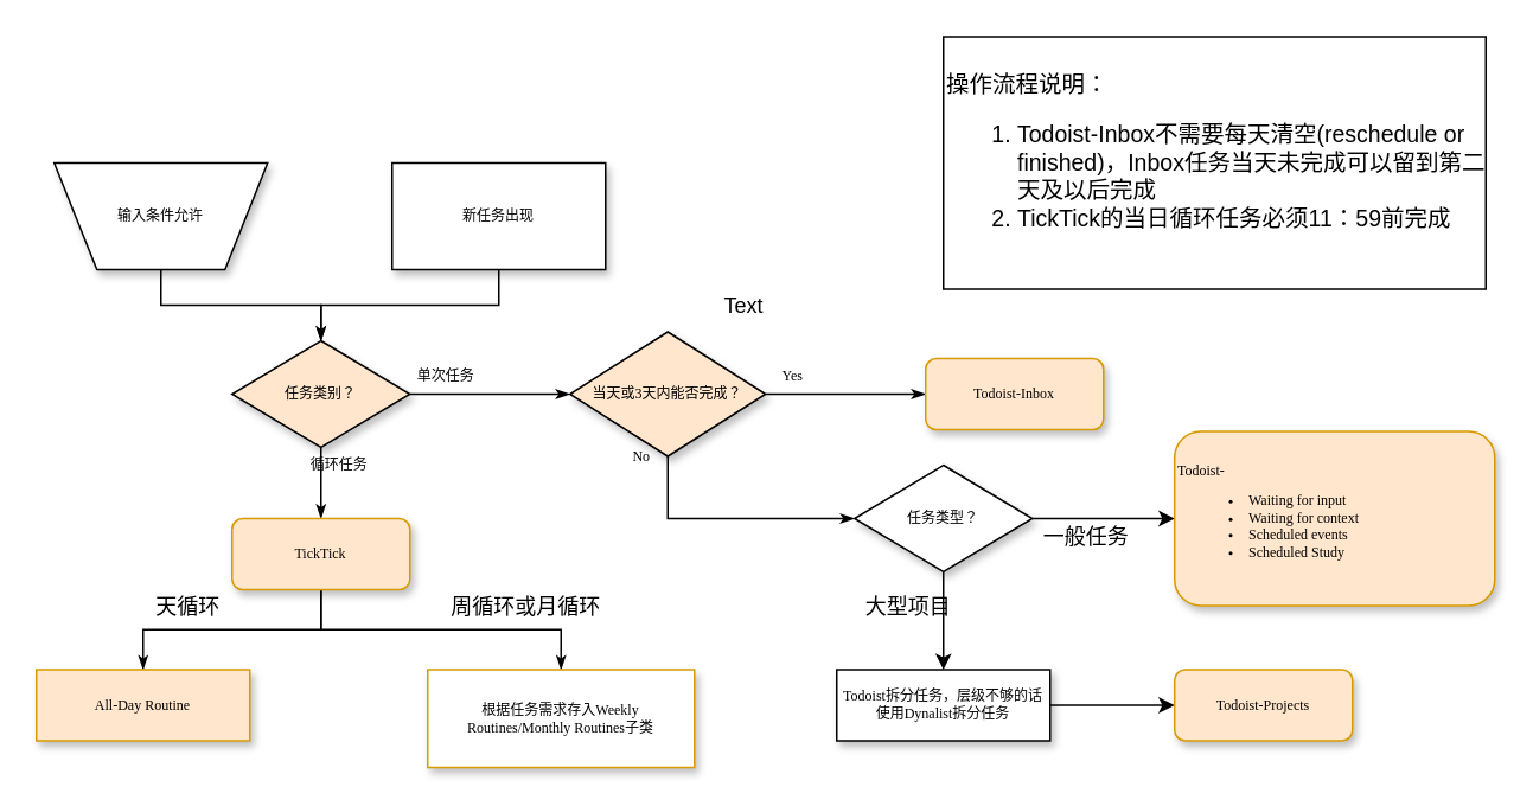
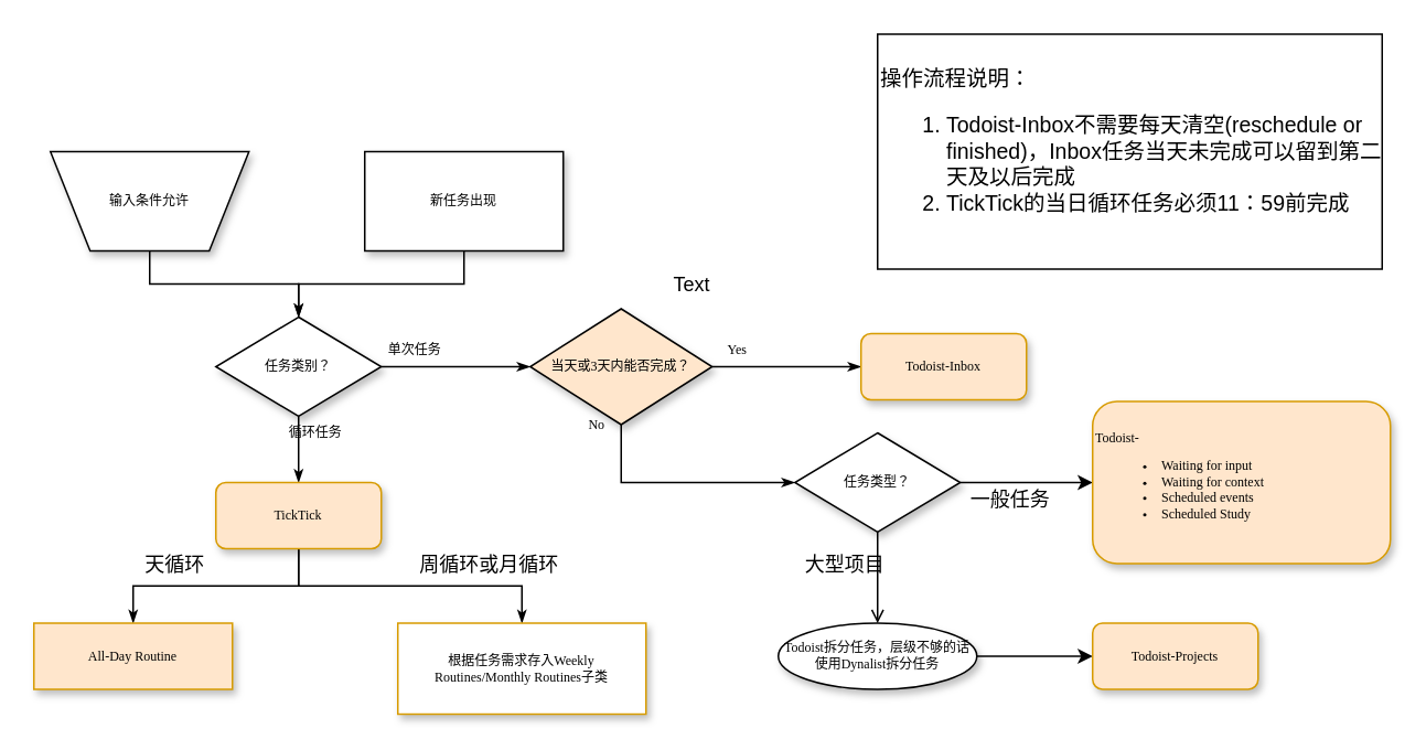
  <mxCell id="0" />
  <mxCell id="1" parent="0" />
  <mxCell id="2" style="edgeStyle=orthogonalEdgeStyle;rounded=0;html=1;labelBackgroundColor=none;startSize=5;endArrow=classicThin;endFill=1;endSize=5;jettySize=auto;orthogonalLoop=1;strokeColor=#000000;strokeWidth=1;fontFamily=Verdana;fontSize=8;fontColor=#000000;" parent="1" source="3" target="8" edge="1"><mxGeometry relative="1" as="geometry" /></mxCell>
  <mxCell id="3" value="输入条件允许" style="shape=trapezoid;whiteSpace=wrap;html=1;rounded=0;shadow=1;labelBackgroundColor=none;strokeColor=#000000;strokeWidth=1;fillColor=#ffffff;fontFamily=Verdana;fontSize=8;fontColor=#000000;align=center;flipV=1;" parent="1" vertex="1"><mxGeometry x="30" y="91" width="120" height="60" as="geometry" /></mxCell>
  <mxCell id="4" style="edgeStyle=orthogonalEdgeStyle;rounded=0;html=1;labelBackgroundColor=none;startSize=5;endArrow=classicThin;endFill=1;endSize=5;jettySize=auto;orthogonalLoop=1;strokeColor=#000000;strokeWidth=1;fontFamily=Verdana;fontSize=8;fontColor=#000000;" parent="1" source="5" target="8" edge="1"><mxGeometry relative="1" as="geometry" /></mxCell>
  <mxCell id="5" value="新任务出现" style="rounded=0;whiteSpace=wrap;html=1;shadow=1;labelBackgroundColor=none;strokeColor=#000000;strokeWidth=1;fillColor=#ffffff;fontFamily=Verdana;fontSize=8;fontColor=#000000;align=center;" parent="1" vertex="1"><mxGeometry x="220" y="91" width="120" height="60" as="geometry" /></mxCell>
  <mxCell id="6" value="单次任务" style="edgeStyle=orthogonalEdgeStyle;rounded=0;html=1;labelBackgroundColor=none;startSize=5;endArrow=classicThin;endFill=1;endSize=5;jettySize=auto;orthogonalLoop=1;strokeColor=#000000;strokeWidth=1;fontFamily=Verdana;fontSize=8;fontColor=#000000;" parent="1" source="8" target="11" edge="1"><mxGeometry x="-0.556" y="10" relative="1" as="geometry"><mxPoint as="offset" /></mxGeometry></mxCell>
  <mxCell id="7" value="循环任务" style="edgeStyle=orthogonalEdgeStyle;rounded=0;html=1;labelBackgroundColor=none;startSize=5;endArrow=classicThin;endFill=1;endSize=5;jettySize=auto;orthogonalLoop=1;strokeColor=#000000;strokeWidth=1;fontFamily=Verdana;fontSize=8;fontColor=#000000;" parent="1" source="8" edge="1"><mxGeometry x="-0.5" y="10" relative="1" as="geometry"><mxPoint as="offset" /><mxPoint x="180" y="291" as="targetPoint" /></mxGeometry></mxCell>
- <mxCell id="8" value="任务类别？" style="rhombus;whiteSpace=wrap;html=1;rounded=0;shadow=1;labelBackgroundColor=none;strokeColor=#000000;strokeWidth=1;fillColor=#ffe6cc;fontFamily=Verdana;fontSize=8;fontColor=#000000;align=center;" parent="1" vertex="1"><mxGeometry x="130" y="191" width="100" height="60" as="geometry" /></mxCell>
+ <mxCell id="8" value="任务类别？" style="rhombus;whiteSpace=wrap;html=1;rounded=0;shadow=1;labelBackgroundColor=none;strokeColor=#000000;strokeWidth=1;fillColor=#ffffff;fontFamily=Verdana;fontSize=8;fontColor=#000000;align=center;" parent="1" vertex="1"><mxGeometry x="130" y="191" width="100" height="60" as="geometry" /></mxCell>
  <mxCell id="9" value="Yes" style="edgeStyle=orthogonalEdgeStyle;rounded=0;html=1;labelBackgroundColor=none;startSize=5;endArrow=classicThin;endFill=1;endSize=5;jettySize=auto;orthogonalLoop=1;strokeColor=#000000;strokeWidth=1;fontFamily=Verdana;fontSize=8;fontColor=#000000;" parent="1" source="11" target="12" edge="1"><mxGeometry x="-0.667" y="10" relative="1" as="geometry"><mxPoint as="offset" /></mxGeometry></mxCell>
  <mxCell id="10" value="No" style="edgeStyle=orthogonalEdgeStyle;rounded=0;html=1;labelBackgroundColor=none;startSize=5;endArrow=classicThin;endFill=1;endSize=5;jettySize=auto;orthogonalLoop=1;strokeColor=#000000;strokeWidth=1;fontFamily=Verdana;fontSize=8;fontColor=#000000;entryX=0;entryY=0.5;entryDx=0;entryDy=0;" parent="1" source="11" target="25" edge="1"><mxGeometry x="-0.5" y="38" relative="1" as="geometry"><mxPoint x="370" y="271" as="targetPoint" /><Array as="points"><mxPoint x="375" y="291" /></Array><mxPoint x="-15" y="3" as="offset" /></mxGeometry></mxCell>
  <mxCell id="11" value="当天或3天内能否完成？" style="rhombus;whiteSpace=wrap;html=1;rounded=0;shadow=1;labelBackgroundColor=none;strokeColor=#000000;strokeWidth=1;fillColor=#ffe6cc;fontFamily=Verdana;fontSize=8;fontColor=#000000;align=center;" parent="1" vertex="1"><mxGeometry x="320" y="186" width="110" height="70" as="geometry" /></mxCell>
  <mxCell id="12" value="Todoist-Inbox" style="rounded=1;whiteSpace=wrap;html=1;shadow=1;labelBackgroundColor=none;strokeColor=#d79b00;strokeWidth=1;fillColor=#ffe6cc;fontFamily=Verdana;fontSize=8;align=center;" parent="1" vertex="1"><mxGeometry x="520" y="201" width="100" height="40" as="geometry" /></mxCell>
  <mxCell id="13" style="edgeStyle=orthogonalEdgeStyle;rounded=0;html=1;labelBackgroundColor=none;startSize=5;endArrow=classicThin;endFill=1;endSize=5;jettySize=auto;orthogonalLoop=1;strokeColor=#000000;strokeWidth=1;fontFamily=Verdana;fontSize=8;fontColor=#000000;exitX=0.5;exitY=1;exitDx=0;exitDy=0;" parent="1" source="19" target="17" edge="1"><mxGeometry relative="1" as="geometry" /></mxCell>
  <mxCell id="14" value="" style="edgeStyle=orthogonalEdgeStyle;rounded=0;orthogonalLoop=1;jettySize=auto;html=1;" parent="1" source="15" target="22" edge="1"><mxGeometry relative="1" as="geometry" /></mxCell>
- <mxCell id="15" value="Todoist拆分任务，层级不够的话使用Dynalist拆分任务" style="whiteSpace=wrap;html=1;rounded=0;shadow=1;labelBackgroundColor=none;strokeColor=#000000;strokeWidth=1;fillColor=#ffffff;fontFamily=Verdana;fontSize=8;fontColor=#000000;align=center;" parent="1" vertex="1"><mxGeometry x="470" y="376" width="120" height="40" as="geometry" /></mxCell>
+ <mxCell id="15" value="Todoist拆分任务，层级不够的话使用Dynalist拆分任务" style="ellipse;whiteSpace=wrap;html=1;shadow=1;labelBackgroundColor=none;strokeColor=#000000;strokeWidth=1;fillColor=#ffffff;fontFamily=Verdana;fontSize=8;fontColor=#000000;align=center;" parent="1" vertex="1"><mxGeometry x="470" y="376" width="120" height="40" as="geometry" /></mxCell>
  <mxCell id="16" style="edgeStyle=orthogonalEdgeStyle;rounded=0;html=1;labelBackgroundColor=none;startSize=5;endArrow=classicThin;endFill=1;endSize=5;jettySize=auto;orthogonalLoop=1;strokeColor=#000000;strokeWidth=1;fontFamily=Verdana;fontSize=8;fontColor=#000000;exitX=0.5;exitY=1;exitDx=0;exitDy=0;" parent="1" source="19" target="18" edge="1"><mxGeometry relative="1" as="geometry" /></mxCell>
  <mxCell id="17" value="根据任务需求存入Weekly Routines/Monthly Routines子类" style="whiteSpace=wrap;html=1;rounded=0;shadow=1;labelBackgroundColor=none;strokeColor=#d79b00;strokeWidth=1;fillColor=#ffffff;fontFamily=Verdana;fontSize=8;align=center;spacing=6;" parent="1" vertex="1"><mxGeometry x="240" y="376" width="150" height="55" as="geometry" /></mxCell>
  <mxCell id="18" value="All-Day Routine" style="whiteSpace=wrap;html=1;rounded=0;shadow=1;labelBackgroundColor=none;strokeColor=#d79b00;strokeWidth=1;fillColor=#ffe6cc;fontFamily=Verdana;fontSize=8;align=center;" parent="1" vertex="1"><mxGeometry x="20" y="376" width="120" height="40" as="geometry" /></mxCell>
  <mxCell id="19" value="TickTick" style="rounded=1;whiteSpace=wrap;html=1;shadow=1;labelBackgroundColor=none;strokeColor=#d79b00;strokeWidth=1;fillColor=#ffe6cc;fontFamily=Verdana;fontSize=8;align=center;" parent="1" vertex="1"><mxGeometry x="130" y="291" width="100" height="40" as="geometry" /></mxCell>
  <mxCell id="20" value="天循环" style="text;html=1;resizable=0;autosize=1;align=center;verticalAlign=middle;points=[];fillColor=none;strokeColor=none;rounded=0;" parent="1" vertex="1"><mxGeometry x="80" y="331" width="50" height="20" as="geometry" /></mxCell>
  <mxCell id="21" value="周循环或月循环" style="text;html=1;resizable=0;autosize=1;align=center;verticalAlign=middle;points=[];fillColor=none;strokeColor=none;rounded=0;" parent="1" vertex="1"><mxGeometry x="245" y="331" width="100" height="20" as="geometry" /></mxCell>
  <mxCell id="22" value="Todoist-Projects" style="rounded=1;whiteSpace=wrap;html=1;shadow=1;labelBackgroundColor=none;strokeColor=#d79b00;strokeWidth=1;fillColor=#ffe6cc;fontFamily=Verdana;fontSize=8;align=center;" parent="1" vertex="1"><mxGeometry x="660" y="376" width="100" height="40" as="geometry" /></mxCell>
- <mxCell id="23" value="" style="edgeStyle=orthogonalEdgeStyle;rounded=0;orthogonalLoop=1;jettySize=auto;html=1;" parent="1" source="25" target="15" edge="1"><mxGeometry relative="1" as="geometry" /></mxCell>
+ <mxCell id="23" value="" style="edgeStyle=orthogonalEdgeStyle;rounded=0;orthogonalLoop=1;jettySize=auto;html=1;endArrow=open;" parent="1" source="25" target="15" edge="1"><mxGeometry relative="1" as="geometry" /></mxCell>
  <mxCell id="24" value="" style="edgeStyle=orthogonalEdgeStyle;rounded=0;orthogonalLoop=1;jettySize=auto;html=1;" parent="1" source="25" edge="1"><mxGeometry relative="1" as="geometry"><mxPoint x="660" y="291" as="targetPoint" /></mxGeometry></mxCell>
  <mxCell id="25" value="任务类型？" style="rhombus;whiteSpace=wrap;html=1;rounded=0;shadow=1;labelBackgroundColor=none;strokeColor=#000000;strokeWidth=1;fillColor=#ffffff;fontFamily=Verdana;fontSize=8;fontColor=#000000;align=center;" parent="1" vertex="1"><mxGeometry x="480" y="261" width="100" height="60" as="geometry" /></mxCell>
  <mxCell id="26" value="大型项目" style="text;html=1;resizable=0;autosize=1;align=center;verticalAlign=middle;points=[];fillColor=none;strokeColor=none;rounded=0;" parent="1" vertex="1"><mxGeometry x="480" y="331" width="60" height="20" as="geometry" /></mxCell>
  <mxCell id="27" value="Text" style="text;html=1;resizable=0;points=[];autosize=1;align=left;verticalAlign=top;spacingTop=-4;" parent="1" vertex="1"><mxGeometry x="405" y="162" width="40" height="20" as="geometry" /></mxCell>
  <mxCell id="28" value="Todoist-&lt;br&gt;&lt;ul&gt;&lt;li&gt;Waiting for input&lt;/li&gt;&lt;li&gt;Waiting for context&lt;/li&gt;&lt;li&gt;Scheduled events&lt;/li&gt;&lt;li&gt;Scheduled Study&lt;/li&gt;&lt;/ul&gt;" style="rounded=1;whiteSpace=wrap;html=1;shadow=1;labelBackgroundColor=none;strokeColor=#d79b00;strokeWidth=1;fillColor=#ffe6cc;fontFamily=Verdana;fontSize=8;align=left;" parent="1" vertex="1"><mxGeometry x="660" y="242" width="180" height="98" as="geometry" /></mxCell>
  <mxCell id="29" value="一般任务" style="text;html=1;resizable=0;autosize=1;align=center;verticalAlign=middle;points=[];fillColor=none;strokeColor=none;rounded=0;" parent="1" vertex="1"><mxGeometry x="580" y="291.5" width="60" height="20" as="geometry" /></mxCell>
  <mxCell id="30" value="操作流程说明：&lt;br style=&quot;font-size: 13px;&quot;&gt;&lt;ol style=&quot;font-size: 13px;&quot;&gt;&lt;li style=&quot;font-size: 13px;&quot;&gt;Todoist-Inbox不需要每天清空(reschedule or finished)，Inbox任务当天未完成可以留到第二天及以后完成&lt;/li&gt;&lt;li style=&quot;font-size: 13px;&quot;&gt;TickTick的当日循环任务必须11：59前完成&lt;/li&gt;&lt;/ol&gt;" style="rounded=0;whiteSpace=wrap;html=1;align=left;fontSize=13;" vertex="1" parent="1"><mxGeometry x="530" y="20" width="305" height="142" as="geometry" /></mxCell>
